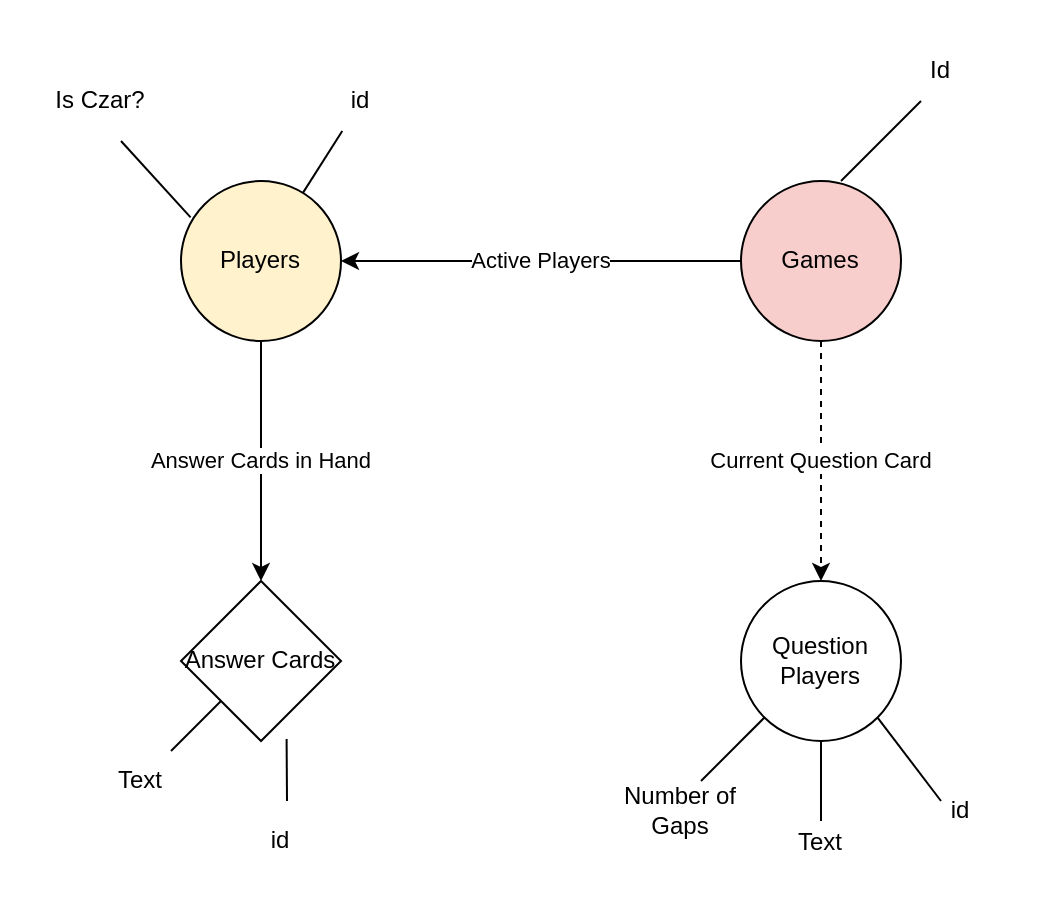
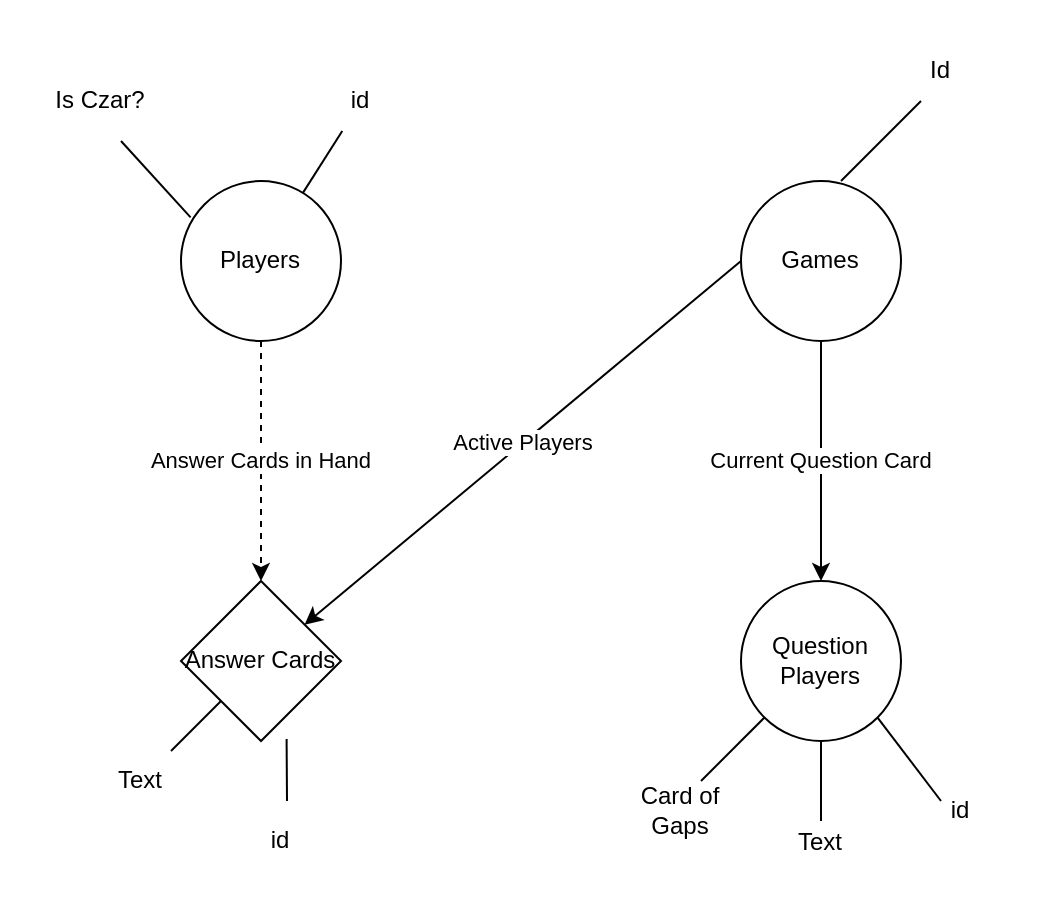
  <mxCell id="0" />
  <mxCell id="1" parent="0" />
  <mxCell id="2" value="Answer Cards" style="rhombus;whiteSpace=wrap;html=1;aspect=fixed;" vertex="1" parent="1"><mxGeometry x="90" y="290" width="80" height="80" as="geometry" /></mxCell>
  <mxCell id="3" value="Question Players" style="ellipse;whiteSpace=wrap;html=1;aspect=fixed;" vertex="1" parent="1"><mxGeometry x="370" y="290" width="80" height="80" as="geometry" /></mxCell>
- <mxCell id="4" value="Players" style="ellipse;whiteSpace=wrap;html=1;aspect=fixed;fillColor=#fff2cc;" vertex="1" parent="1"><mxGeometry x="90" y="90" width="80" height="80" as="geometry" /></mxCell>
- <mxCell id="5" value="Games" style="ellipse;whiteSpace=wrap;html=1;aspect=fixed;fillColor=#f8cecc;" vertex="1" parent="1"><mxGeometry x="370" y="90" width="80" height="80" as="geometry" /></mxCell>
- <mxCell id="6" value="Current Question Card" style="endArrow=classic;html=1;rounded=0;entryX=0.5;entryY=0;entryDx=0;entryDy=0;exitX=0.5;exitY=1;exitDx=0;exitDy=0;dashed=1;" edge="1" parent="1" source="5" target="3"><mxGeometry width="50" height="50" relative="1" as="geometry"><mxPoint x="240" y="260" as="sourcePoint" /><mxPoint x="290" y="210" as="targetPoint" /></mxGeometry></mxCell>
- <mxCell id="7" value="Active Players" style="endArrow=classic;html=1;rounded=0;exitX=0;exitY=0.5;exitDx=0;exitDy=0;entryX=1;entryY=0.5;entryDx=0;entryDy=0;" edge="1" parent="1" source="5" target="4"><mxGeometry width="50" height="50" relative="1" as="geometry"><mxPoint x="240" y="260" as="sourcePoint" /><mxPoint x="290" y="130" as="targetPoint" /></mxGeometry></mxCell>
- <mxCell id="8" value="Answer Cards in Hand" style="endArrow=classic;html=1;rounded=0;exitX=0.5;exitY=1;exitDx=0;exitDy=0;entryX=0.5;entryY=0;entryDx=0;entryDy=0;" edge="1" parent="1" source="4" target="2"><mxGeometry width="50" height="50" relative="1" as="geometry"><mxPoint x="240" y="260" as="sourcePoint" /><mxPoint x="290" y="210" as="targetPoint" /></mxGeometry></mxCell>
+ <mxCell id="4" value="Players" style="ellipse;whiteSpace=wrap;html=1;aspect=fixed;" vertex="1" parent="1"><mxGeometry x="90" y="90" width="80" height="80" as="geometry" /></mxCell>
+ <mxCell id="5" value="Games" style="ellipse;whiteSpace=wrap;html=1;aspect=fixed;" vertex="1" parent="1"><mxGeometry x="370" y="90" width="80" height="80" as="geometry" /></mxCell>
+ <mxCell id="6" value="Current Question Card" style="endArrow=classic;html=1;rounded=0;entryX=0.5;entryY=0;entryDx=0;entryDy=0;exitX=0.5;exitY=1;exitDx=0;exitDy=0;" edge="1" parent="1" source="5" target="3"><mxGeometry width="50" height="50" relative="1" as="geometry"><mxPoint x="240" y="260" as="sourcePoint" /><mxPoint x="290" y="210" as="targetPoint" /></mxGeometry></mxCell>
+ <mxCell id="7" value="Active Players" style="endArrow=classic;html=1;rounded=0;exitX=0;exitY=0.5;exitDx=0;exitDy=0;" edge="1" parent="1" source="5" target="2"><mxGeometry width="50" height="50" relative="1" as="geometry"><mxPoint x="240" y="260" as="sourcePoint" /><mxPoint x="290" y="130" as="targetPoint" /></mxGeometry></mxCell>
+ <mxCell id="8" value="Answer Cards in Hand" style="endArrow=classic;html=1;rounded=0;exitX=0.5;exitY=1;exitDx=0;exitDy=0;entryX=0.5;entryY=0;entryDx=0;entryDy=0;dashed=1;" edge="1" parent="1" source="4" target="2"><mxGeometry width="50" height="50" relative="1" as="geometry"><mxPoint x="240" y="260" as="sourcePoint" /><mxPoint x="290" y="210" as="targetPoint" /></mxGeometry></mxCell>
  <mxCell id="9" value="" style="endArrow=none;html=1;rounded=0;" edge="1" parent="1" source="4" target="10"><mxGeometry width="50" height="50" relative="1" as="geometry"><mxPoint x="240" y="260" as="sourcePoint" /><mxPoint x="180" y="50" as="targetPoint" /></mxGeometry></mxCell>
  <mxCell id="10" value="id" style="text;html=1;strokeColor=none;fillColor=none;align=center;verticalAlign=middle;whiteSpace=wrap;rounded=0;" vertex="1" parent="1"><mxGeometry x="150" y="35" width="60" height="30" as="geometry" /></mxCell>
  <mxCell id="11" value="" style="endArrow=none;html=1;rounded=0;exitX=0.66;exitY=0.988;exitDx=0;exitDy=0;exitPerimeter=0;" edge="1" parent="1" source="2"><mxGeometry width="50" height="50" relative="1" as="geometry"><mxPoint x="240" y="260" as="sourcePoint" /><mxPoint x="143" y="400" as="targetPoint" /></mxGeometry></mxCell>
  <mxCell id="12" value="id" style="text;html=1;strokeColor=none;fillColor=none;align=center;verticalAlign=middle;whiteSpace=wrap;rounded=0;" vertex="1" parent="1"><mxGeometry x="110" y="405" width="60" height="30" as="geometry" /></mxCell>
  <mxCell id="13" value="" style="endArrow=none;html=1;rounded=0;entryX=0.625;entryY=0;entryDx=0;entryDy=0;entryPerimeter=0;" edge="1" parent="1" target="5"><mxGeometry width="50" height="50" relative="1" as="geometry"><mxPoint x="460" y="50" as="sourcePoint" /><mxPoint x="290" y="210" as="targetPoint" /></mxGeometry></mxCell>
  <mxCell id="14" value="Id" style="text;html=1;strokeColor=none;fillColor=none;align=center;verticalAlign=middle;whiteSpace=wrap;rounded=0;" vertex="1" parent="1"><mxGeometry x="440" y="20" width="60" height="30" as="geometry" /></mxCell>
  <mxCell id="15" value="" style="endArrow=none;html=1;rounded=0;entryX=1;entryY=1;entryDx=0;entryDy=0;" edge="1" parent="1" target="3"><mxGeometry width="50" height="50" relative="1" as="geometry"><mxPoint x="470" y="400" as="sourcePoint" /><mxPoint x="290" y="210" as="targetPoint" /></mxGeometry></mxCell>
  <mxCell id="16" value="id" style="text;html=1;strokeColor=none;fillColor=none;align=center;verticalAlign=middle;whiteSpace=wrap;rounded=0;" vertex="1" parent="1"><mxGeometry x="450" y="390" width="60" height="30" as="geometry" /></mxCell>
  <mxCell id="17" value="" style="endArrow=none;html=1;rounded=0;entryX=0.5;entryY=1;entryDx=0;entryDy=0;" edge="1" parent="1" target="3"><mxGeometry width="50" height="50" relative="1" as="geometry"><mxPoint x="410" y="410" as="sourcePoint" /><mxPoint x="290" y="210" as="targetPoint" /></mxGeometry></mxCell>
  <mxCell id="18" value="Text" style="text;html=1;strokeColor=none;fillColor=none;align=center;verticalAlign=middle;whiteSpace=wrap;rounded=0;" vertex="1" parent="1"><mxGeometry x="380" y="405.8" width="60" height="30" as="geometry" /></mxCell>
  <mxCell id="19" value="" style="endArrow=none;html=1;rounded=0;entryX=0;entryY=1;entryDx=0;entryDy=0;" edge="1" parent="1" target="3"><mxGeometry width="50" height="50" relative="1" as="geometry"><mxPoint x="350" y="390" as="sourcePoint" /><mxPoint x="290" y="210" as="targetPoint" /></mxGeometry></mxCell>
- <mxCell id="20" value="Number of Gaps" style="text;html=1;strokeColor=none;fillColor=none;align=center;verticalAlign=middle;whiteSpace=wrap;rounded=0;" vertex="1" parent="1"><mxGeometry x="310" y="390" width="60" height="30" as="geometry" /></mxCell>
+ <mxCell id="20" value="Card of Gaps" style="text;html=1;strokeColor=none;fillColor=none;align=center;verticalAlign=middle;whiteSpace=wrap;rounded=0;" vertex="1" parent="1"><mxGeometry x="310" y="390" width="60" height="30" as="geometry" /></mxCell>
  <mxCell id="21" value="" style="endArrow=none;html=1;rounded=0;exitX=0;exitY=1;exitDx=0;exitDy=0;" edge="1" parent="1" source="2" target="22"><mxGeometry width="50" height="50" relative="1" as="geometry"><mxPoint x="240" y="250" as="sourcePoint" /><mxPoint x="70" y="390" as="targetPoint" /></mxGeometry></mxCell>
  <mxCell id="22" value="Text" style="text;html=1;strokeColor=none;fillColor=none;align=center;verticalAlign=middle;whiteSpace=wrap;rounded=0;" vertex="1" parent="1"><mxGeometry x="40" y="375" width="60" height="30" as="geometry" /></mxCell>
  <mxCell id="23" value="" style="endArrow=none;html=1;rounded=0;entryX=0.06;entryY=0.227;entryDx=0;entryDy=0;entryPerimeter=0;" edge="1" parent="1" target="4"><mxGeometry width="50" height="50" relative="1" as="geometry"><mxPoint x="60" y="70" as="sourcePoint" /><mxPoint x="290" y="200" as="targetPoint" /></mxGeometry></mxCell>
  <mxCell id="24" value="Is Czar?" style="text;html=1;strokeColor=none;fillColor=none;align=center;verticalAlign=middle;whiteSpace=wrap;rounded=0;" vertex="1" parent="1"><mxGeometry x="20" y="35" width="60" height="30" as="geometry" /></mxCell>
